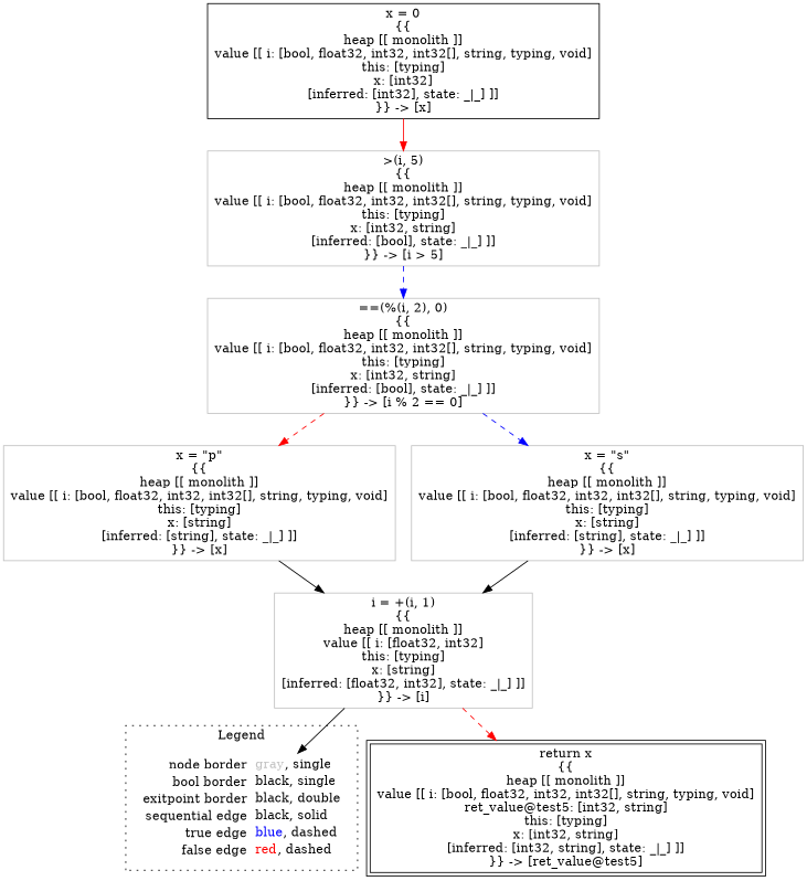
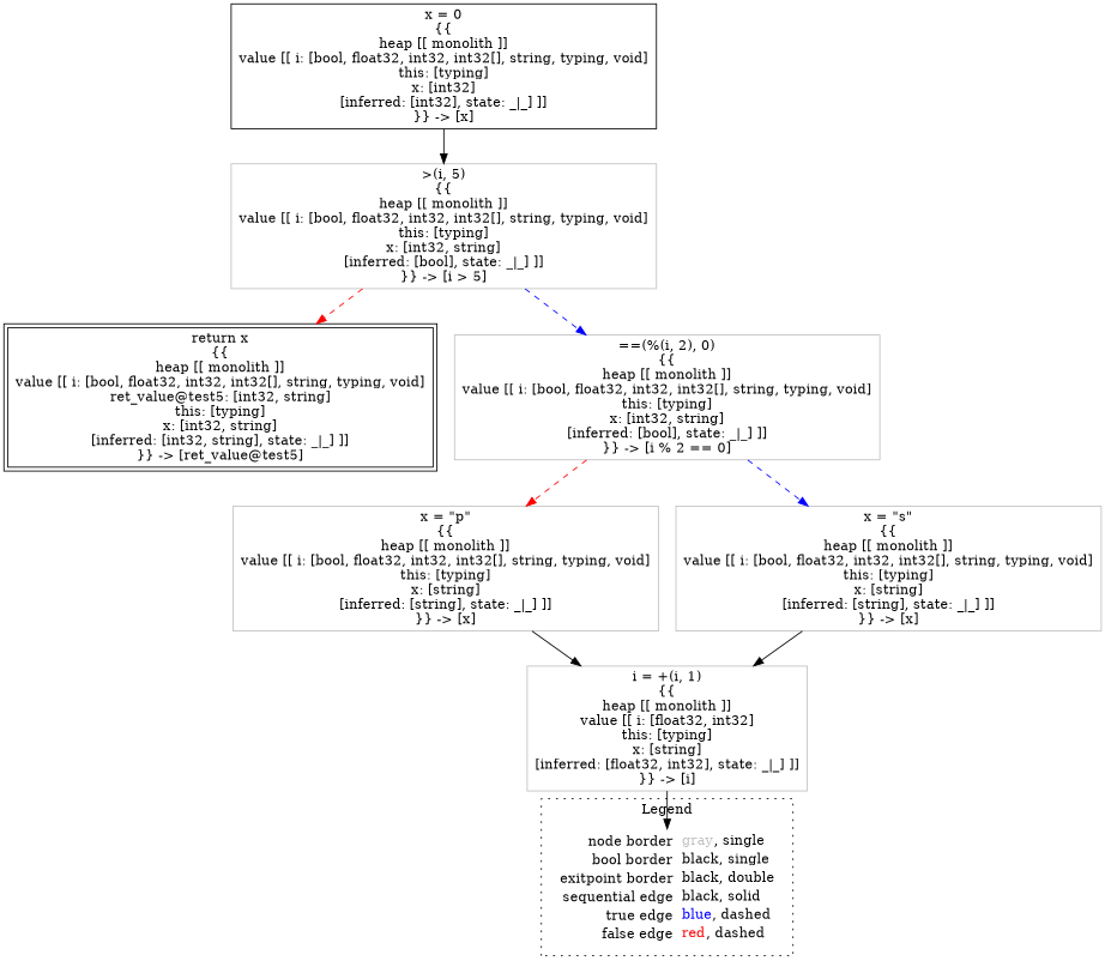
  digraph {
    node [shape=rect color=gray]
    edge [color=black]
    n1 [label=<<table border="0" cellpadding="2" cellspacing="0" cellborder="0"><tr><td align="right">node border&nbsp;</td><td align="left"><font color="gray">gray</font>, single</td></tr><tr><td align="right">bool border&nbsp;</td><td align="left"><font color="black">black</font>, single</td></tr><tr><td align="right">exitpoint border&nbsp;</td><td align="left"><font color="black">black</font>, double</td></tr><tr><td align="right">sequential edge&nbsp;</td><td align="left"><font color="black">black</font>, solid</td></tr><tr><td align="right">true edge&nbsp;</td><td align="left"><font color="blue">blue</font>, dashed</td></tr><tr><td align="right">false edge&nbsp;</td><td align="left"><font color="red">red</font>, dashed</td></tr></table>> shape=plaintext color=""]
    n2 [color=black label=<x = 0<BR/>{{<BR/>heap [[ monolith ]]<BR/>value [[ i: [bool, float32, int32, int32[], string, typing, void]<BR/>this: [typing]<BR/>x: [int32]<BR/>[inferred: [int32], state: _|_] ]]<BR/>}} -&gt; [x]>]
    n3 [label=<&gt;(i, 5)<BR/>{{<BR/>heap [[ monolith ]]<BR/>value [[ i: [bool, float32, int32, int32[], string, typing, void]<BR/>this: [typing]<BR/>x: [int32, string]<BR/>[inferred: [bool], state: _|_] ]]<BR/>}} -&gt; [i &gt; 5]>]
    n4 [color=black label=<return x<BR/>{{<BR/>heap [[ monolith ]]<BR/>value [[ i: [bool, float32, int32, int32[], string, typing, void]<BR/>ret_value@test5: [int32, string]<BR/>this: [typing]<BR/>x: [int32, string]<BR/>[inferred: [int32, string], state: _|_] ]]<BR/>}} -&gt; [ret_value@test5]> peripheries=2]
    n5 [label=<==(%(i, 2), 0)<BR/>{{<BR/>heap [[ monolith ]]<BR/>value [[ i: [bool, float32, int32, int32[], string, typing, void]<BR/>this: [typing]<BR/>x: [int32, string]<BR/>[inferred: [bool], state: _|_] ]]<BR/>}} -&gt; [i % 2 == 0]>]
    n6 [label=<i = +(i, 1)<BR/>{{<BR/>heap [[ monolith ]]<BR/>value [[ i: [float32, int32]<BR/>this: [typing]<BR/>x: [string]<BR/>[inferred: [float32, int32], state: _|_] ]]<BR/>}} -&gt; [i]>]
    n7 [label=<x = &quot;p&quot;<BR/>{{<BR/>heap [[ monolith ]]<BR/>value [[ i: [bool, float32, int32, int32[], string, typing, void]<BR/>this: [typing]<BR/>x: [string]<BR/>[inferred: [string], state: _|_] ]]<BR/>}} -&gt; [x]>]
    n8 [label=<x = &quot;s&quot;<BR/>{{<BR/>heap [[ monolith ]]<BR/>value [[ i: [bool, float32, int32, int32[], string, typing, void]<BR/>this: [typing]<BR/>x: [string]<BR/>[inferred: [string], state: _|_] ]]<BR/>}} -&gt; [x]>]
    subgraph cluster_1 {
      label=Legend
      style=dotted
      n1
    }
-   n2 -> n3 [color=red]
-   n6 -> n4 [color=red style=dashed]
+   n2 -> n3
+   n3 -> n4 [color=red style=dashed]
    n3 -> n5 [color=blue style=dashed]
    n5 -> n7 [color=red style=dashed]
    n5 -> n8 [color=blue style=dashed]
    n6 -> n1
    n7 -> n6
    n8 -> n6
  }
